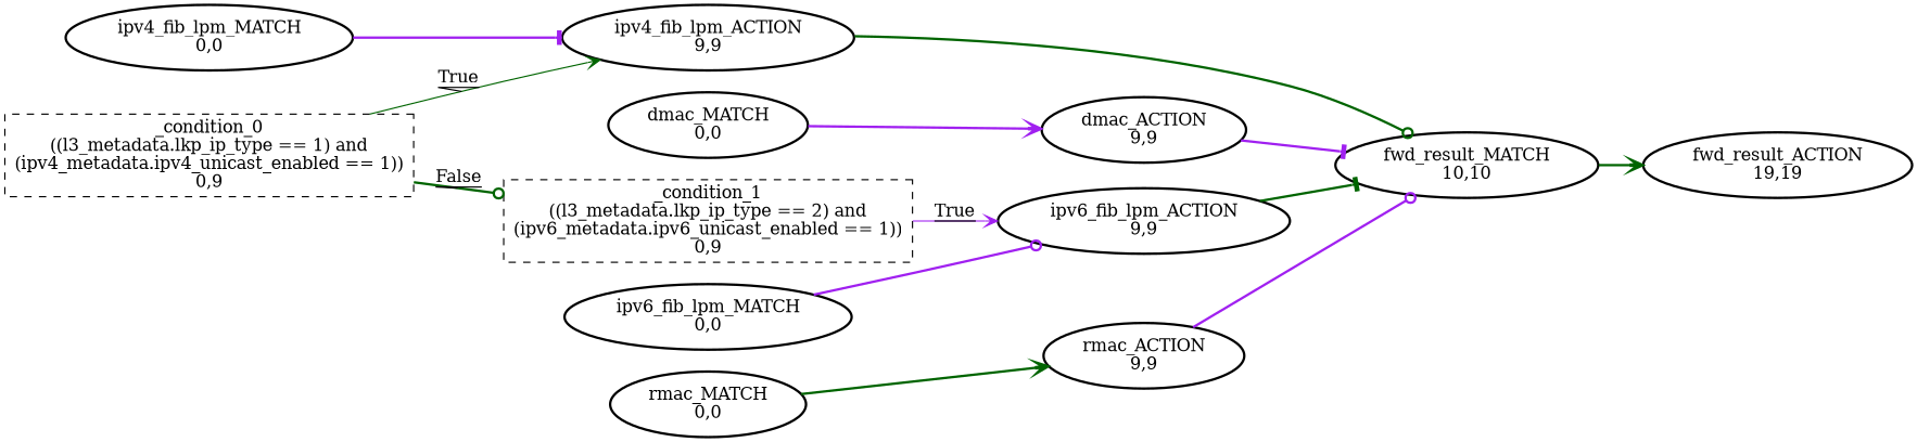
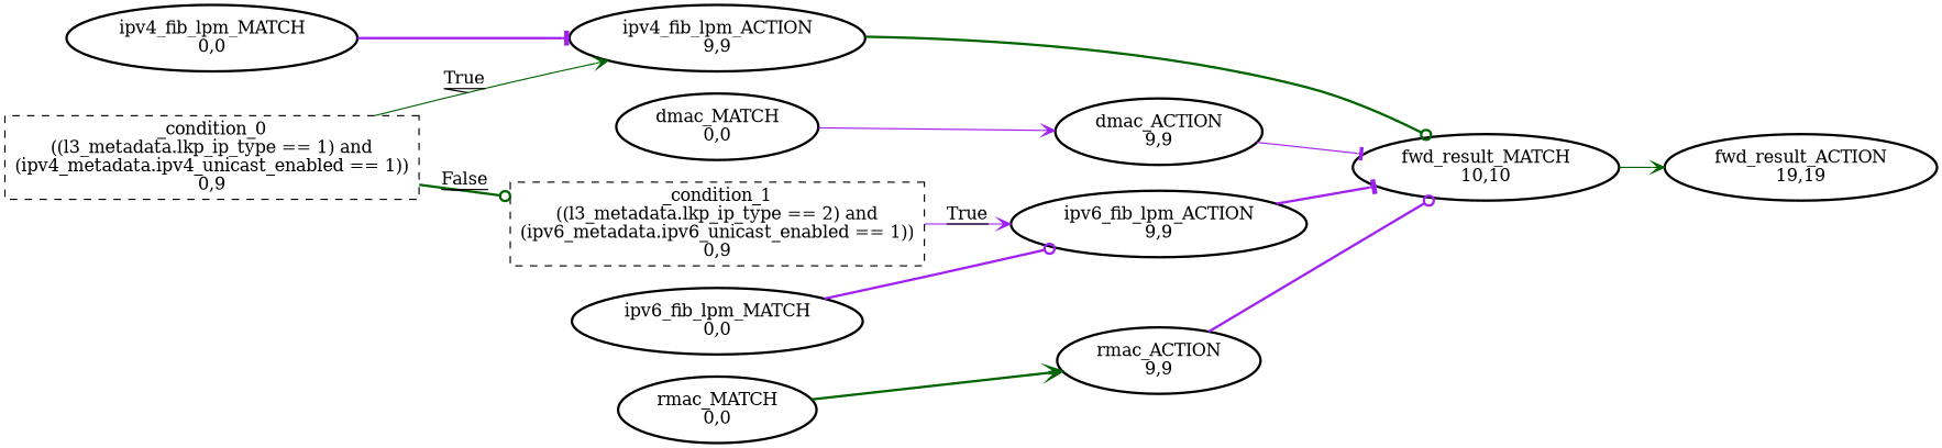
  digraph {
    rankdir=LR
    node [style=bold]
    edge [arrowhead=vee color=purple style=bold]
    n1 [label="_condition_0\n((l3_metadata.lkp_ip_type == 1) and\n(ipv4_metadata.ipv4_unicast_enabled == 1))\n0,9" shape=box style=dashed]
    n2 [label="_condition_1\n((l3_metadata.lkp_ip_type == 2) and\n(ipv6_metadata.ipv6_unicast_enabled == 1))\n0,9" shape=box style=dashed]
    n3 [label="ipv4_fib_lpm_ACTION\n9,9"]
    n4 [label="ipv6_fib_lpm_ACTION\n9,9"]
    n5 [label="fwd_result_MATCH\n10,10"]
    n6 [label="dmac_ACTION\n9,9"]
    n7 [label="fwd_result_ACTION\n19,19"]
    n8 [label="dmac_MATCH\n0,0"]
    n9 [label="ipv4_fib_lpm_MATCH\n0,0"]
    n10 [label="ipv6_fib_lpm_MATCH\n0,0"]
    n11 [label="rmac_ACTION\n9,9"]
    n12 [label="rmac_MATCH\n0,0"]
    n1 -> n2 [arrowhead=odot color=darkgreen decorate=true label=False]
    n1 -> n3 [color=darkgreen decorate=true label=True style=""]
    n2 -> n4 [decorate=true label=True style=""]
    n3 -> n5 [arrowhead=odot color=darkgreen]
-   n4 -> n5 [arrowhead=tee color=darkgreen]
-   n5 -> n7 [color=darkgreen]
-   n6 -> n5 [arrowhead=tee]
-   n8 -> n6
+   n4 -> n5 [arrowhead=tee]
+   n5 -> n7 [color=darkgreen style=solid]
+   n6 -> n5 [arrowhead=tee style=solid]
+   n8 -> n6 [style=solid]
    n9 -> n3 [arrowhead=tee]
    n10 -> n4 [arrowhead=odot]
    n11 -> n5 [arrowhead=odot]
    n12 -> n11 [color=darkgreen]
  }
